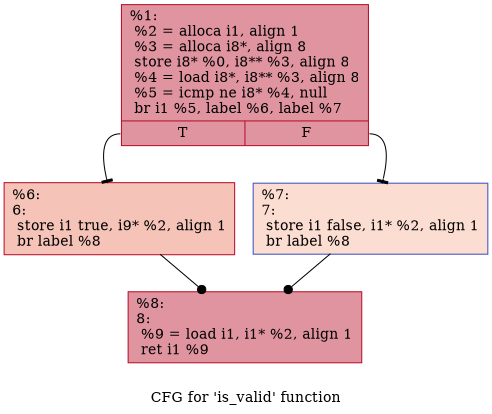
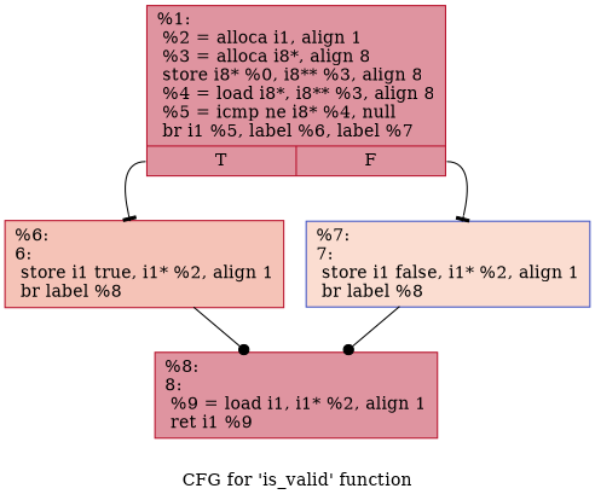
  digraph {
    label="CFG for 'is_valid' function"
    node [color="#b70d28ff" fillcolor="#b70d2870" shape=record style=filled]
    edge [arrowhead=tee]
    n1 [label="{%1:\l  %2 = alloca i1, align 1\l  %3 = alloca i8*, align 8\l  store i8* %0, i8** %3, align 8\l  %4 = load i8*, i8** %3, align 8\l  %5 = icmp ne i8* %4, null\l  br i1 %5, label %6, label %7\l|{<s0>T|<s1>F}}"]
-   n2 [fillcolor="#e8765c70" label="{%6:\l6:                                                \l  store i1 true, i9* %2, align 1\l  br label %8\l}"]
+   n2 [fillcolor="#e8765c70" label="{%6:\l6:                                                \l  store i1 true, i1* %2, align 1\l  br label %8\l}"]
    n3 [color="#3d50c3ff" fillcolor="#f7b39670" label="{%7:\l7:                                                \l  store i1 false, i1* %2, align 1\l  br label %8\l}"]
    n4 [label="{%8:\l8:                                                \l  %9 = load i1, i1* %2, align 1\l  ret i1 %9\l}"]
    n1 -> n2 [tailport=s0]
    n1 -> n3 [tailport=s1]
    n2 -> n4 [arrowhead=dot]
    n3 -> n4 [arrowhead=dot]
  }
